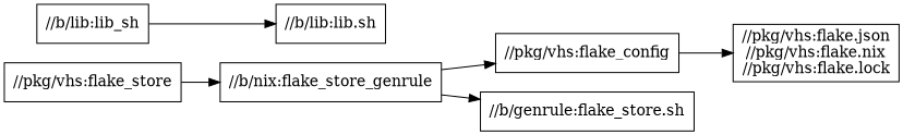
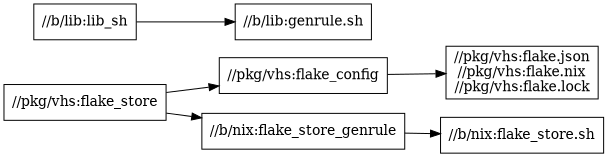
  digraph {
    rankdir=LR
    node [shape=box]
    "//pkg/vhs:flake_store"
    "//pkg/vhs:flake_config"
    n3 [label="//b/nix:flake_store_genrule"]
    "//pkg/vhs:flake.json\n//pkg/vhs:flake.nix\n//pkg/vhs:flake.lock"
-   "//b/nix:flake_store.sh" [label="//b/genrule:flake_store.sh"]
+   "//b/nix:flake_store.sh"
    "//b/lib:lib_sh"
-   "//b/lib:lib.sh"
-   n3 -> "//pkg/vhs:flake_config"
+   "//b/lib:lib.sh" [label="//b/lib:genrule.sh"]
+   "//pkg/vhs:flake_store" -> "//pkg/vhs:flake_config"
    "//pkg/vhs:flake_store" -> n3
    "//pkg/vhs:flake_config" -> "//pkg/vhs:flake.json\n//pkg/vhs:flake.nix\n//pkg/vhs:flake.lock"
    n3 -> "//b/nix:flake_store.sh"
    "//b/lib:lib_sh" -> "//b/lib:lib.sh"
  }
